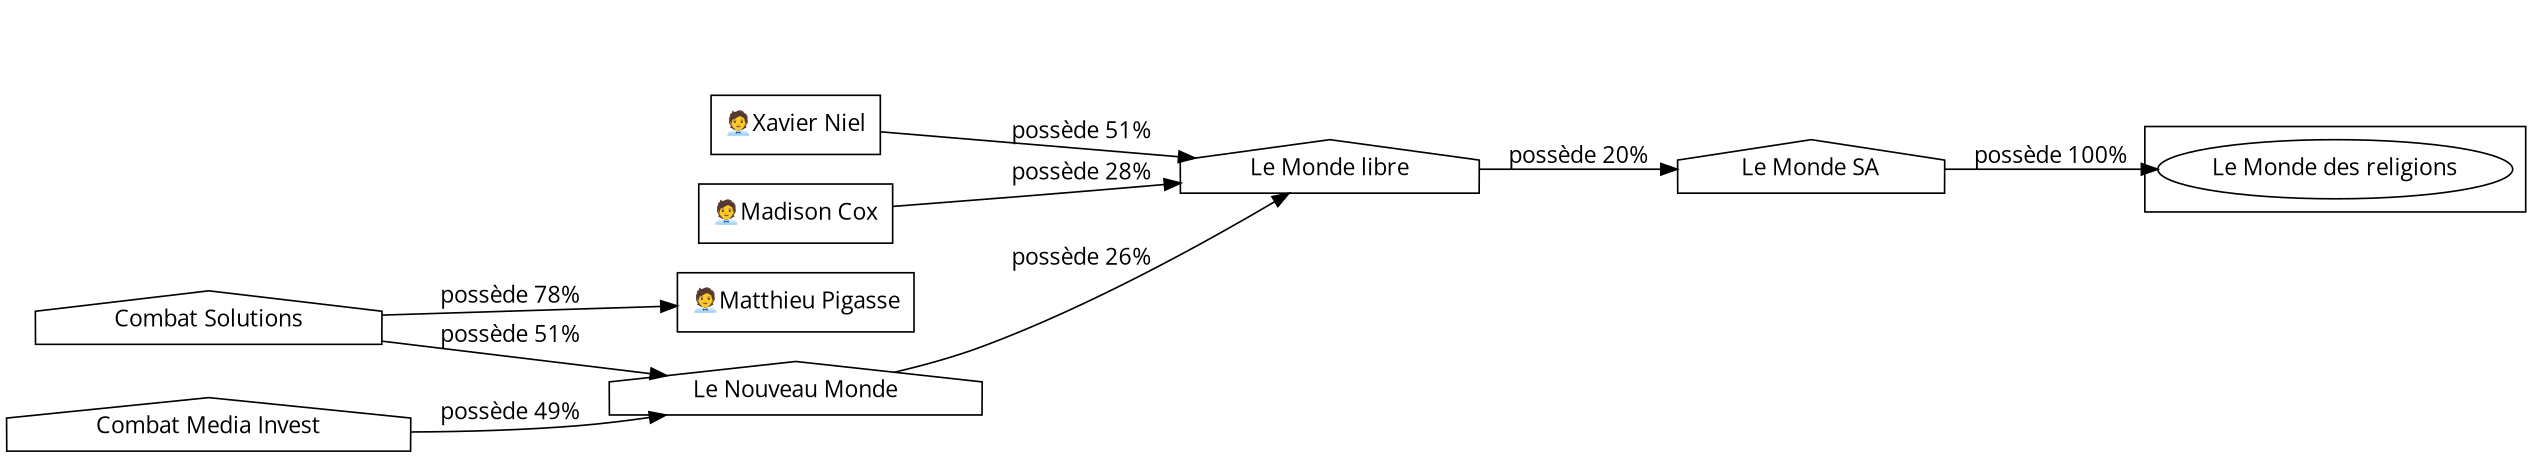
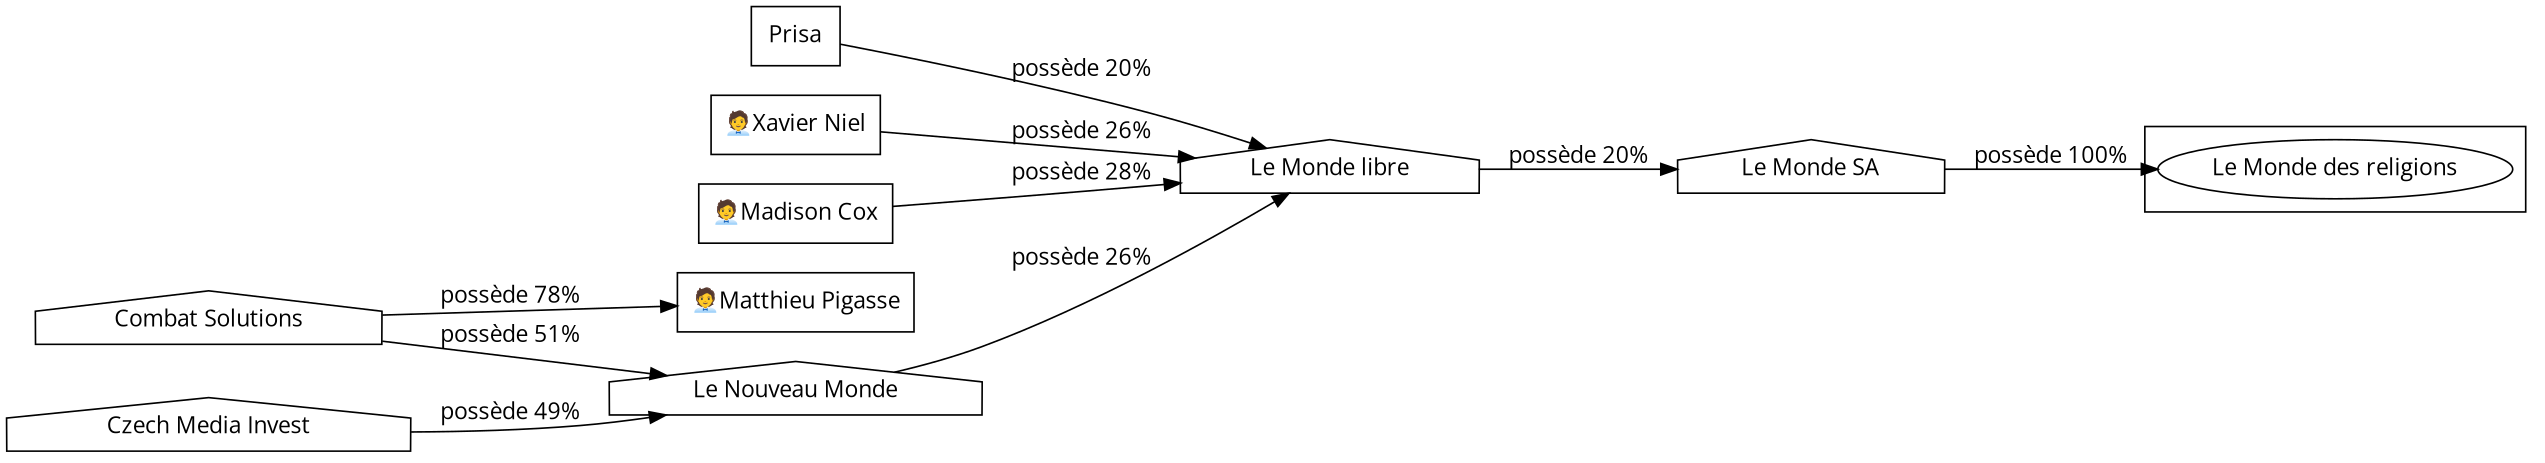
  digraph {
    fontname="Open Sans"
    rankdir=LR
    node [fontname="Open Sans" shape=house]
    edge [fontname="Open Sans"]
+   n1 [label=Prisa shape=box]
    n2 [label="🧑‍💼Xavier Niel" shape=box]
    n3 [label="🧑‍💼Matthieu Pigasse" shape=box]
    n4 [label="🧑‍💼Madison Cox" shape=box]
    n5 [label="Le Monde des religions" shape=""]
    n6 [label="Le Monde libre"]
    n7 [label="Le Monde SA"]
    n8 [label="Combat Solutions"]
    n9 [label="Le Nouveau Monde"]
-   n10 [label="Combat Media Invest"]
+   n10 [label="Czech Media Invest"]
    subgraph sub_1 {
+     n1
      n2
      n3
      n4
    }
    subgraph cluster_2 {
      n5
    }
-   n2 -> n6 [label="possède 51%"]
+   n1 -> n6 [label="possède 20%"]
+   n2 -> n6 [label="possède 26%"]
    n4 -> n6 [label="possède 28%"]
    n6 -> n7 [label="possède 20%"]
    n7 -> n5 [label="possède 100%"]
    n8 -> n3 [label="possède 78%"]
    n8 -> n9 [label="possède 51%"]
    n9 -> n6 [label="possède 26%"]
    n10 -> n9 [label="possède 49%"]
  }
